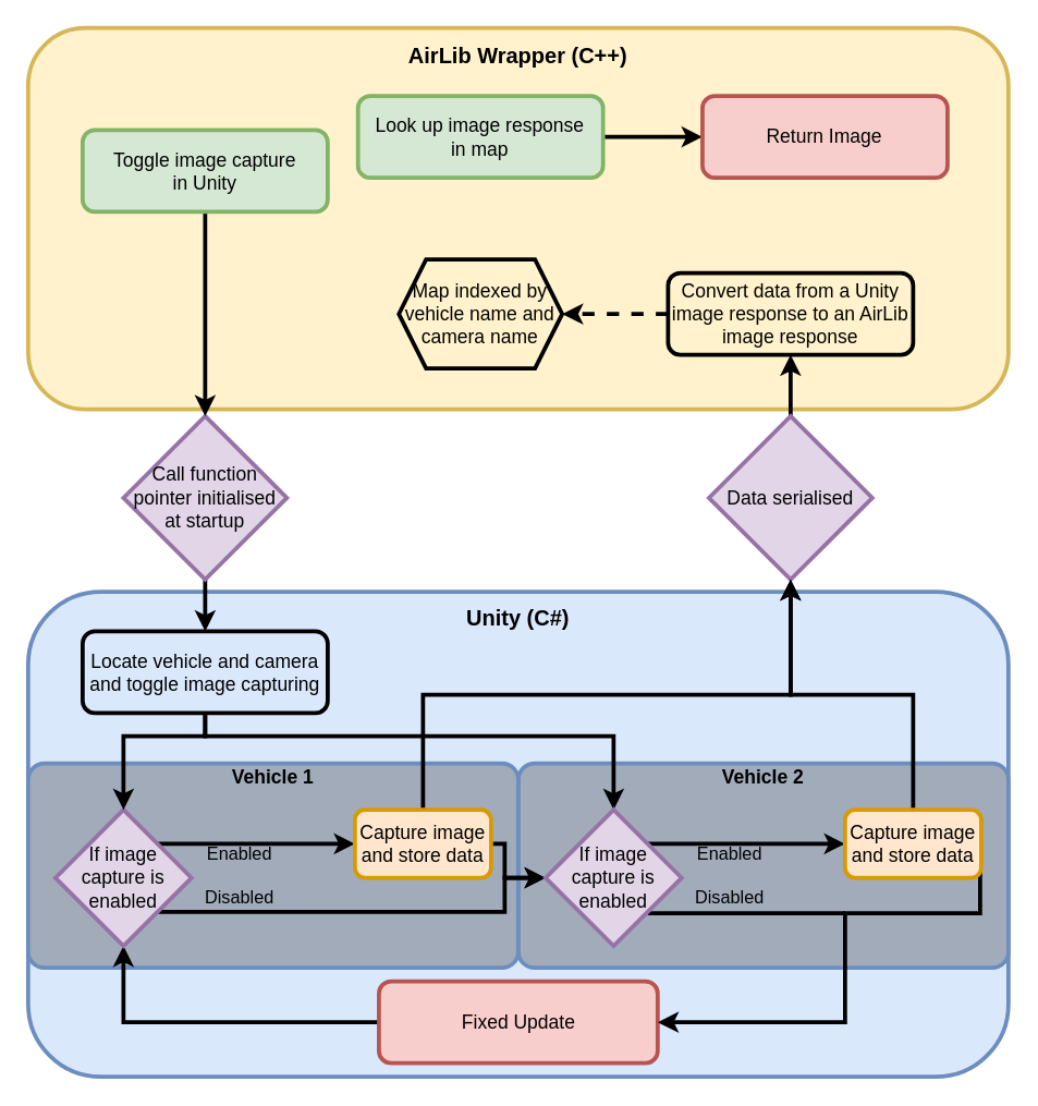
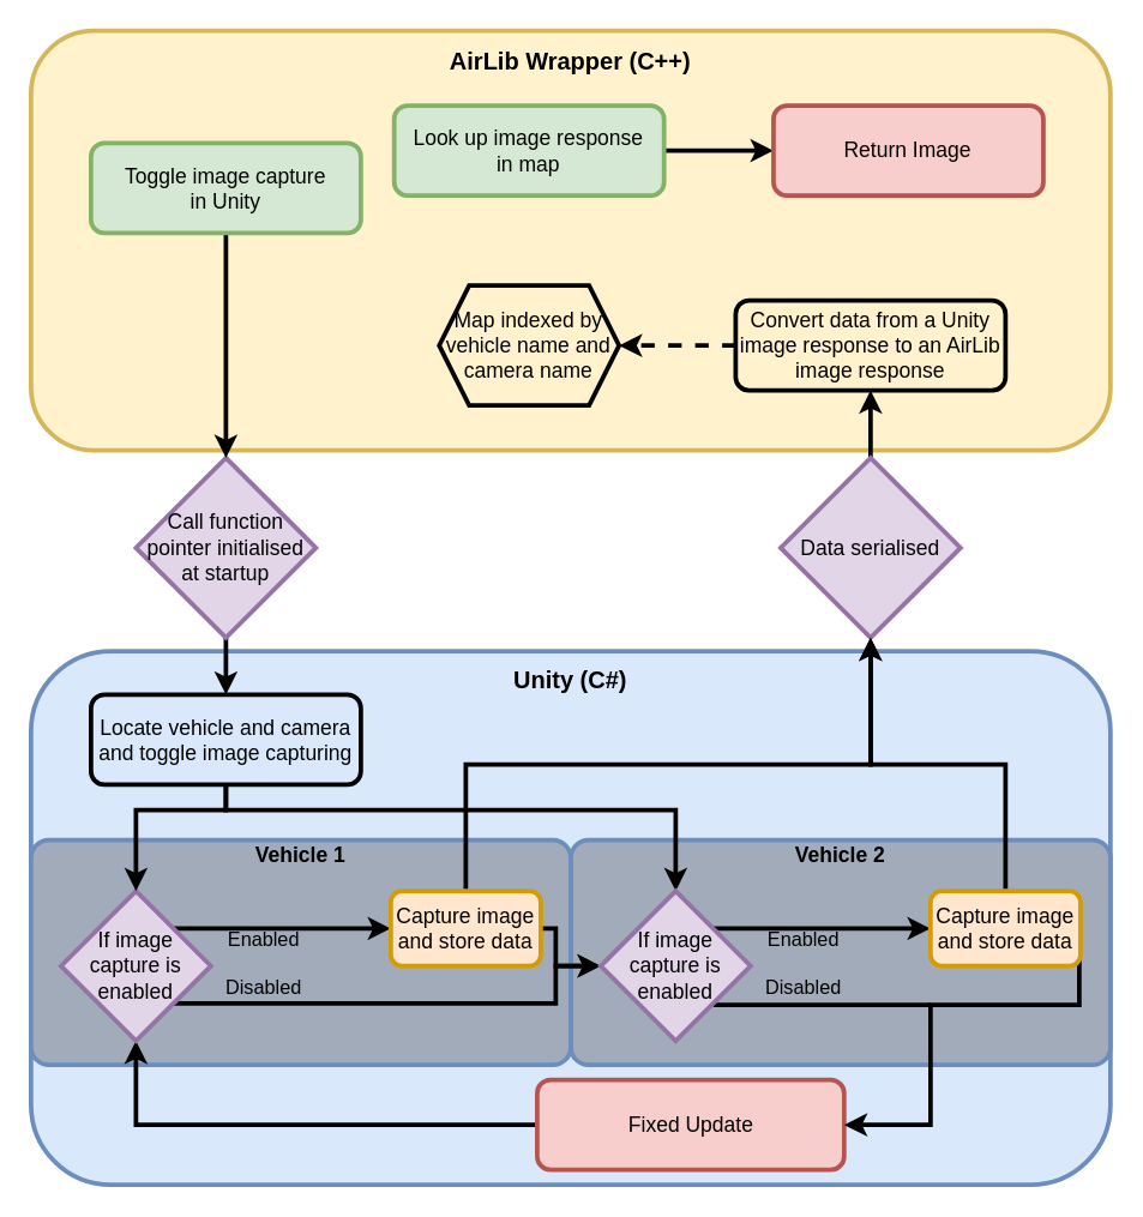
  <mxCell id="0" />
  <mxCell id="1" parent="0" />
  <mxCell id="2" value="" style="rounded=1;whiteSpace=wrap;html=1;fillColor=#dae8fc;strokeColor=#6c8ebf;strokeWidth=3;" parent="1" vertex="1"><mxGeometry x="20" y="434" width="720" height="356" as="geometry" /></mxCell>
  <mxCell id="3" value="" style="rounded=1;whiteSpace=wrap;html=1;strokeColor=#6c8ebf;fillColor=#A1ABBA;strokeWidth=3;arcSize=8;" vertex="1" parent="1"><mxGeometry x="380" y="560" width="360" height="150" as="geometry" /></mxCell>
  <mxCell id="4" value="" style="rounded=1;whiteSpace=wrap;html=1;fillColor=#fff2cc;strokeColor=#d6b656;strokeWidth=3;" parent="1" vertex="1"><mxGeometry x="20" y="20" width="720" height="280" as="geometry" /></mxCell>
  <mxCell id="5" style="edgeStyle=orthogonalEdgeStyle;rounded=0;orthogonalLoop=1;jettySize=auto;html=1;exitX=1;exitY=0.5;exitDx=0;exitDy=0;entryX=0;entryY=0.5;entryDx=0;entryDy=0;startArrow=none;startFill=0;strokeWidth=3;fontSize=14;" edge="1" parent="1" source="6" target="7"><mxGeometry relative="1" as="geometry" /></mxCell>
  <mxCell id="6" value="&lt;font style=&quot;font-size: 14px&quot;&gt;Look up image response&lt;br&gt;in map&lt;/font&gt;" style="rounded=1;whiteSpace=wrap;html=1;fontSize=13;strokeWidth=3;fillColor=#d5e8d4;strokeColor=#82b366;" parent="1" vertex="1"><mxGeometry x="262.25" y="70" width="180" height="60" as="geometry" /></mxCell>
  <mxCell id="7" value="&lt;span style=&quot;font-size: 14px&quot;&gt;Return Image&lt;/span&gt;" style="rounded=1;whiteSpace=wrap;html=1;fontSize=13;strokeWidth=3;fillColor=#f8cecc;strokeColor=#b85450;" parent="1" vertex="1"><mxGeometry x="515.25" y="70" width="180" height="60" as="geometry" /></mxCell>
  <mxCell id="8" value="&lt;font style=&quot;font-size: 16px&quot;&gt;&lt;b&gt;AirLib Wrapper (C++)&lt;br&gt;&lt;/b&gt;&lt;/font&gt;" style="text;html=1;strokeColor=none;fillColor=none;align=center;verticalAlign=middle;whiteSpace=wrap;rounded=0;" parent="1" vertex="1"><mxGeometry x="20" y="30" width="720" height="20" as="geometry" /></mxCell>
  <mxCell id="9" style="edgeStyle=orthogonalEdgeStyle;rounded=0;orthogonalLoop=1;jettySize=auto;html=1;exitX=0.5;exitY=1;exitDx=0;exitDy=0;startArrow=none;startFill=0;endArrow=classic;endFill=1;strokeWidth=3;" edge="1" parent="1" source="10" target="32"><mxGeometry relative="1" as="geometry" /></mxCell>
  <mxCell id="10" value="&lt;font style=&quot;font-size: 14px;&quot;&gt;Call function &lt;br style=&quot;font-size: 14px;&quot;&gt;pointer initialised&lt;br style=&quot;font-size: 14px;&quot;&gt;at startup&lt;/font&gt;" style="rhombus;whiteSpace=wrap;html=1;fillColor=#e1d5e7;strokeColor=#9673a6;strokeWidth=3;fontSize=14;" parent="1" vertex="1"><mxGeometry x="90" y="305" width="120" height="120" as="geometry" /></mxCell>
  <mxCell id="11" style="edgeStyle=orthogonalEdgeStyle;rounded=0;orthogonalLoop=1;jettySize=auto;html=1;exitX=0.5;exitY=0;exitDx=0;exitDy=0;startArrow=none;startFill=0;endArrow=classic;endFill=1;strokeWidth=3;fontSize=14;" edge="1" parent="1" source="12" target="28"><mxGeometry relative="1" as="geometry" /></mxCell>
  <mxCell id="12" value="&lt;font style=&quot;font-size: 14px;&quot;&gt;Data serialised&lt;/font&gt;" style="rhombus;whiteSpace=wrap;html=1;fillColor=#e1d5e7;strokeColor=#9673a6;strokeWidth=3;fontSize=14;" parent="1" vertex="1"><mxGeometry x="520" y="305" width="120" height="120" as="geometry" /></mxCell>
  <mxCell id="13" value="&lt;font style=&quot;font-size: 16px&quot;&gt;&lt;b&gt;Unity (C#)&lt;br&gt;&lt;/b&gt;&lt;/font&gt;" style="text;html=1;strokeColor=none;fillColor=none;align=center;verticalAlign=middle;whiteSpace=wrap;rounded=0;" parent="1" vertex="1"><mxGeometry x="20" y="443" width="720" height="20" as="geometry" /></mxCell>
  <mxCell id="14" value="" style="rounded=1;whiteSpace=wrap;html=1;strokeColor=#6c8ebf;fillColor=#A1ABBA;strokeWidth=3;arcSize=8;" parent="1" vertex="1"><mxGeometry x="20" y="560" width="360" height="150" as="geometry" /></mxCell>
  <mxCell id="15" style="edgeStyle=orthogonalEdgeStyle;rounded=0;orthogonalLoop=1;jettySize=auto;html=1;exitX=0;exitY=0.5;exitDx=0;exitDy=0;strokeWidth=3;fontSize=14;" parent="1" source="16" target="19" edge="1"><mxGeometry relative="1" as="geometry" /></mxCell>
- <mxCell id="16" value="&lt;font style=&quot;font-size: 14px;&quot;&gt;&lt;span style=&quot;font-size: 14px;&quot;&gt;Fixed Update&lt;/span&gt;&lt;/font&gt;" style="rounded=1;whiteSpace=wrap;html=1;fillColor=#f8cecc;strokeColor=#b85450;strokeWidth=3;fontSize=14;" parent="1" vertex="1"><mxGeometry x="277.63" y="720" width="204.75" height="60" as="geometry" /></mxCell>
+ <mxCell id="16" value="&lt;font style=&quot;font-size: 14px;&quot;&gt;&lt;span style=&quot;font-size: 14px;&quot;&gt;Fixed Update&lt;/span&gt;&lt;/font&gt;" style="rounded=1;whiteSpace=wrap;html=1;fillColor=#f8cecc;strokeColor=#b85450;strokeWidth=3;fontSize=14;" parent="1" vertex="1"><mxGeometry x="357.63" y="720" width="204.75" height="60" as="geometry" /></mxCell>
  <mxCell id="17" style="edgeStyle=orthogonalEdgeStyle;rounded=0;orthogonalLoop=1;jettySize=auto;html=1;exitX=1;exitY=0;exitDx=0;exitDy=0;strokeWidth=3;fontSize=14;" parent="1" source="19" target="22" edge="1"><mxGeometry relative="1" as="geometry" /></mxCell>
  <mxCell id="18" style="edgeStyle=orthogonalEdgeStyle;rounded=0;orthogonalLoop=1;jettySize=auto;html=1;exitX=1;exitY=1;exitDx=0;exitDy=0;entryX=0;entryY=0.5;entryDx=0;entryDy=0;strokeWidth=3;fontSize=14;" parent="1" source="19" target="36" edge="1"><mxGeometry relative="1" as="geometry"><Array as="points"><mxPoint x="370" y="669" /><mxPoint x="370" y="644" /></Array><mxPoint x="400" y="644" as="targetPoint" /></mxGeometry></mxCell>
  <mxCell id="19" value="&lt;span style=&quot;font-size: 14px;&quot;&gt;If image capture is enabled&lt;/span&gt;" style="rhombus;whiteSpace=wrap;html=1;fillColor=#e1d5e7;strokeWidth=3;strokeColor=#9673a6;fontSize=14;" parent="1" vertex="1"><mxGeometry x="40" y="594" width="100" height="100" as="geometry" /></mxCell>
  <mxCell id="20" style="edgeStyle=orthogonalEdgeStyle;rounded=0;orthogonalLoop=1;jettySize=auto;html=1;exitX=1;exitY=0.5;exitDx=0;exitDy=0;strokeWidth=3;entryX=0;entryY=0.5;entryDx=0;entryDy=0;fontSize=14;" parent="1" source="22" edge="1" target="36"><mxGeometry relative="1" as="geometry"><mxPoint x="410" y="644" as="targetPoint" /><Array as="points"><mxPoint x="370" y="619" /><mxPoint x="370" y="644" /></Array></mxGeometry></mxCell>
  <mxCell id="21" style="edgeStyle=orthogonalEdgeStyle;rounded=0;orthogonalLoop=1;jettySize=auto;html=1;exitX=0.5;exitY=0;exitDx=0;exitDy=0;entryX=0.5;entryY=1;entryDx=0;entryDy=0;startArrow=none;startFill=0;endArrow=classic;endFill=1;strokeWidth=3;" edge="1" parent="1" source="22" target="12"><mxGeometry relative="1" as="geometry" /></mxCell>
  <mxCell id="22" value="&lt;font style=&quot;font-size: 14px;&quot;&gt;Capture image and store data&lt;/font&gt;" style="rounded=1;whiteSpace=wrap;html=1;fillColor=#ffe6cc;strokeWidth=3;strokeColor=#d79b00;fontSize=14;" parent="1" vertex="1"><mxGeometry x="260" y="594" width="100" height="50" as="geometry" /></mxCell>
  <mxCell id="23" value="&lt;font&gt;&lt;b&gt;&lt;span style=&quot;font-size: 14px&quot;&gt;Vehicle 1&lt;/span&gt;&lt;br&gt;&lt;/b&gt;&lt;/font&gt;" style="text;html=1;strokeColor=none;fillColor=none;align=center;verticalAlign=middle;whiteSpace=wrap;rounded=0;strokeWidth=3;" parent="1" vertex="1"><mxGeometry x="40" y="560" width="320" height="20" as="geometry" /></mxCell>
  <mxCell id="24" value="Enabled" style="text;html=1;strokeColor=none;fillColor=none;align=center;verticalAlign=middle;whiteSpace=wrap;rounded=0;fontSize=13;" parent="1" vertex="1"><mxGeometry x="131" y="616" width="89" height="20" as="geometry" /></mxCell>
  <mxCell id="25" value="Disabled" style="text;html=1;strokeColor=none;fillColor=none;align=center;verticalAlign=middle;whiteSpace=wrap;rounded=0;fontSize=13;" parent="1" vertex="1"><mxGeometry x="131" y="648" width="89" height="20" as="geometry" /></mxCell>
  <mxCell id="26" value="&lt;span style=&quot;font-size: 14px;&quot;&gt;&lt;font style=&quot;font-size: 14px;&quot;&gt;Map indexed by vehicle name and camera name&lt;/font&gt;&lt;/span&gt;" style="shape=hexagon;perimeter=hexagonPerimeter2;whiteSpace=wrap;html=1;fixedSize=1;strokeWidth=3;fillColor=none;fontSize=14;" vertex="1" parent="1"><mxGeometry x="292.25" y="190" width="120" height="80" as="geometry" /></mxCell>
  <mxCell id="27" style="edgeStyle=orthogonalEdgeStyle;rounded=0;orthogonalLoop=1;jettySize=auto;html=1;exitX=0;exitY=0.5;exitDx=0;exitDy=0;startArrow=none;startFill=0;strokeWidth=3;dashed=1;fontSize=14;" edge="1" parent="1" source="28" target="26"><mxGeometry relative="1" as="geometry" /></mxCell>
  <mxCell id="28" value="&lt;span style=&quot;font-size: 14px;&quot;&gt;Convert data from a Unity image response to an AirLib image&amp;nbsp;&lt;/span&gt;&lt;span style=&quot;font-size: 14px;&quot;&gt;response&lt;/span&gt;" style="rounded=1;whiteSpace=wrap;html=1;fontSize=14;strokeWidth=3;fillColor=none;" vertex="1" parent="1"><mxGeometry x="490" y="200" width="180" height="60" as="geometry" /></mxCell>
  <mxCell id="29" style="edgeStyle=orthogonalEdgeStyle;rounded=0;orthogonalLoop=1;jettySize=auto;html=1;exitX=0.5;exitY=1;exitDx=0;exitDy=0;entryX=0.5;entryY=0;entryDx=0;entryDy=0;startArrow=none;startFill=0;endArrow=classic;endFill=1;strokeWidth=3;fontSize=14;" edge="1" parent="1" source="30" target="10"><mxGeometry relative="1" as="geometry" /></mxCell>
  <mxCell id="30" value="Toggle image capture&lt;br style=&quot;font-size: 14px;&quot;&gt;in Unity" style="rounded=1;whiteSpace=wrap;html=1;fontSize=14;strokeWidth=3;fillColor=#d5e8d4;strokeColor=#82b366;" vertex="1" parent="1"><mxGeometry x="60" y="95" width="180" height="60" as="geometry" /></mxCell>
  <mxCell id="31" style="edgeStyle=orthogonalEdgeStyle;rounded=0;orthogonalLoop=1;jettySize=auto;html=1;exitX=0.5;exitY=1;exitDx=0;exitDy=0;startArrow=none;startFill=0;endArrow=classic;endFill=1;strokeWidth=3;" edge="1" parent="1" source="32" target="19"><mxGeometry relative="1" as="geometry"><Array as="points"><mxPoint x="150" y="540" /><mxPoint x="90" y="540" /></Array></mxGeometry></mxCell>
  <mxCell id="32" value="&lt;font style=&quot;font-size: 14px&quot;&gt;Locate vehicle and camera and toggle image capturing&lt;/font&gt;" style="rounded=1;whiteSpace=wrap;html=1;fontSize=13;strokeWidth=3;fillColor=none;" vertex="1" parent="1"><mxGeometry x="60" y="463" width="180" height="60" as="geometry" /></mxCell>
  <mxCell id="33" style="edgeStyle=orthogonalEdgeStyle;rounded=0;orthogonalLoop=1;jettySize=auto;html=1;exitX=1;exitY=0;exitDx=0;exitDy=0;strokeWidth=3;fontSize=14;" edge="1" source="36" target="39" parent="1"><mxGeometry relative="1" as="geometry" /></mxCell>
  <mxCell id="34" style="edgeStyle=orthogonalEdgeStyle;rounded=0;orthogonalLoop=1;jettySize=auto;html=1;exitX=1;exitY=1;exitDx=0;exitDy=0;startArrow=none;startFill=0;endArrow=none;endFill=0;strokeWidth=3;fontSize=14;" edge="1" parent="1"><mxGeometry relative="1" as="geometry"><mxPoint x="620" y="670" as="targetPoint" /><mxPoint x="475" y="670" as="sourcePoint" /></mxGeometry></mxCell>
  <mxCell id="35" style="edgeStyle=orthogonalEdgeStyle;rounded=0;orthogonalLoop=1;jettySize=auto;html=1;exitX=0.5;exitY=0;exitDx=0;exitDy=0;entryX=0.5;entryY=1;entryDx=0;entryDy=0;startArrow=classic;startFill=1;endArrow=none;endFill=0;strokeWidth=3;" edge="1" parent="1" source="36" target="32"><mxGeometry relative="1" as="geometry"><Array as="points"><mxPoint x="450" y="540" /><mxPoint x="150" y="540" /></Array></mxGeometry></mxCell>
  <mxCell id="36" value="&lt;span style=&quot;font-size: 14px;&quot;&gt;If image capture is enabled&lt;/span&gt;" style="rhombus;whiteSpace=wrap;html=1;fillColor=#e1d5e7;strokeWidth=3;strokeColor=#9673a6;fontSize=14;" vertex="1" parent="1"><mxGeometry x="400" y="594" width="100" height="100" as="geometry" /></mxCell>
  <mxCell id="37" style="edgeStyle=orthogonalEdgeStyle;rounded=0;orthogonalLoop=1;jettySize=auto;html=1;exitX=0.992;exitY=0.608;exitDx=0;exitDy=0;startArrow=none;startFill=0;strokeWidth=3;exitPerimeter=0;entryX=1;entryY=0.5;entryDx=0;entryDy=0;fontSize=14;" edge="1" parent="1" source="39" target="16"><mxGeometry relative="1" as="geometry"><mxPoint x="720" y="618" as="sourcePoint" /><mxPoint x="482.38" y="749" as="targetPoint" /><Array as="points"><mxPoint x="719" y="670" /><mxPoint x="620" y="670" /><mxPoint x="620" y="750" /></Array></mxGeometry></mxCell>
  <mxCell id="38" style="edgeStyle=orthogonalEdgeStyle;rounded=0;orthogonalLoop=1;jettySize=auto;html=1;exitX=0.5;exitY=0;exitDx=0;exitDy=0;startArrow=none;startFill=0;endArrow=classic;endFill=1;strokeWidth=3;entryX=0.5;entryY=1;entryDx=0;entryDy=0;" edge="1" parent="1" source="39" target="12"><mxGeometry relative="1" as="geometry"><mxPoint x="580" y="430" as="targetPoint" /></mxGeometry></mxCell>
  <mxCell id="39" value="&lt;font style=&quot;font-size: 14px;&quot;&gt;Capture image and store data&lt;/font&gt;" style="rounded=1;whiteSpace=wrap;html=1;fillColor=#ffe6cc;strokeWidth=3;strokeColor=#d79b00;fontSize=14;" vertex="1" parent="1"><mxGeometry x="620" y="594" width="100" height="50" as="geometry" /></mxCell>
  <mxCell id="40" value="&lt;font&gt;&lt;b&gt;&lt;span style=&quot;font-size: 14px&quot;&gt;Vehicle 2&lt;/span&gt;&lt;br&gt;&lt;/b&gt;&lt;/font&gt;" style="text;html=1;strokeColor=none;fillColor=none;align=center;verticalAlign=middle;whiteSpace=wrap;rounded=0;strokeWidth=3;" vertex="1" parent="1"><mxGeometry x="400" y="560" width="320" height="20" as="geometry" /></mxCell>
  <mxCell id="41" value="&lt;font style=&quot;font-size: 13px&quot;&gt;Enabled&lt;/font&gt;" style="text;html=1;strokeColor=none;fillColor=none;align=center;verticalAlign=middle;whiteSpace=wrap;rounded=0;fontSize=13;" vertex="1" parent="1"><mxGeometry x="491" y="616" width="89" height="20" as="geometry" /></mxCell>
  <mxCell id="42" value="&lt;font style=&quot;font-size: 13px&quot;&gt;Disabled&lt;/font&gt;" style="text;html=1;strokeColor=none;fillColor=none;align=center;verticalAlign=middle;whiteSpace=wrap;rounded=0;fontSize=13;" vertex="1" parent="1"><mxGeometry x="491" y="648" width="89" height="20" as="geometry" /></mxCell>
